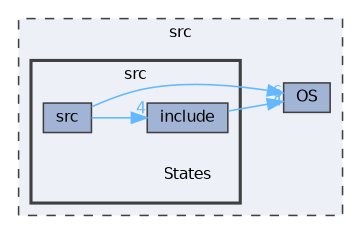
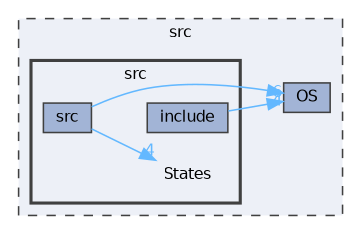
  digraph {
    compound=true
    rankdir=LR
    node [fontname=Helvetica fontsize=10 shape=box color=grey25 fillcolor="#a2b4d6" style=filled]
    edge [color=steelblue1 fontcolor=steelblue1 fontname=Helvetica fontsize=10 headlabel=4 labeldistance=1.5 labelfontname=Helvetica labelfontsize=10]
    n1 [height=0.2 label=States shape=plaintext width=0.4 color="" fillcolor="" style=""]
    n2 [height=0.2 label=include width=0.4]
    n3 [height=0.2 label=src width=0.4]
    n4 [height=0.2 label=OS width=0.4]
    subgraph cluster_1 {
      bgcolor="#edf0f7"
      fontname=Helvetica
      fontsize=10
      label=src
      pencolor=grey25
      style="filled,dashed"
      n4
      subgraph cluster_2 {
        bgcolor="#edf0f7"
        fontname=Helvetica
        fontsize=10
        label=src
        pencolor=grey25
        style="filled,bold"
        n1
        n2
        n3
      }
    }
    n2 -> n4 [headlabel=6]
-   n3 -> n2
+   n3 -> n1
    n3 -> n4
  }
